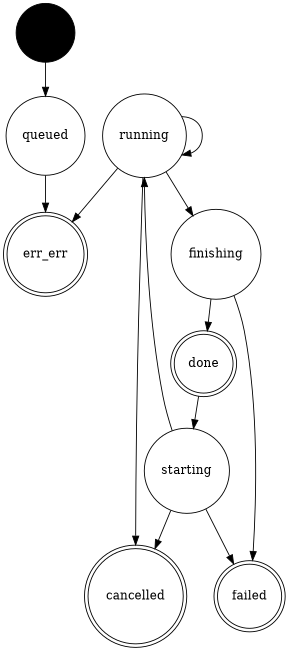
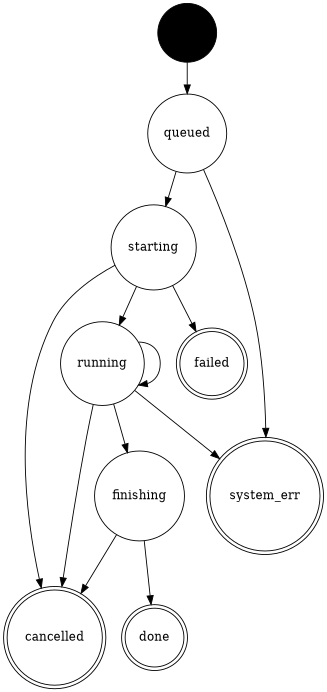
  digraph {
    node [shape=circle]
    start [fillcolor=black style=filled]
    queued
    starting
-   system_err [peripheries=2 label=err_err]
+   system_err [peripheries=2]
    cancelled [peripheries=2]
    running
    failed [peripheries=2]
    finishing
    done [peripheries=2]
    start -> queued
-   done -> starting
+   queued -> starting
    queued -> system_err
    starting -> cancelled
    starting -> running
    starting -> failed
    running -> system_err
    running -> cancelled
    running -> running
    running -> finishing
-   finishing -> failed
+   finishing -> cancelled
    finishing -> done
  }
